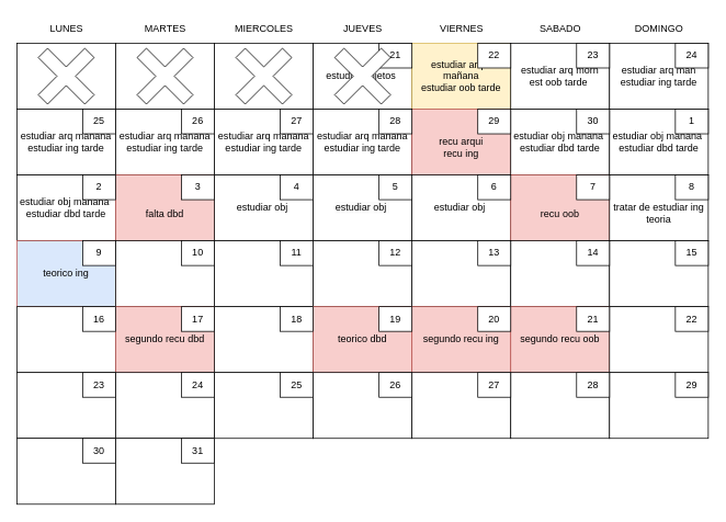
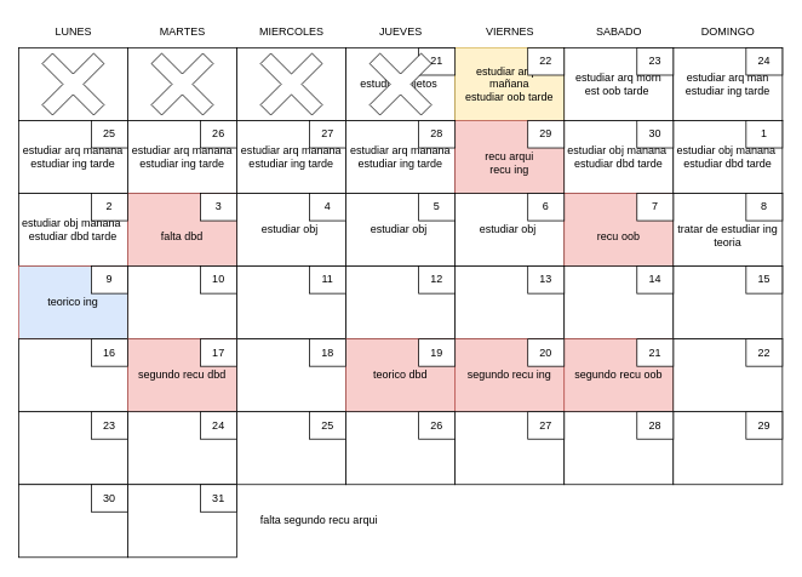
  <mxCell id="0" />
  <mxCell id="1" parent="0" />
  <mxCell id="2" value="" style="rounded=0;whiteSpace=wrap;html=1;" parent="1" vertex="1"><mxGeometry x="20" y="52" width="120" height="80" as="geometry" /></mxCell>
  <mxCell id="3" value="" style="rounded=0;whiteSpace=wrap;html=1;" parent="1" vertex="1"><mxGeometry x="140" y="52" width="120" height="80" as="geometry" /></mxCell>
  <mxCell id="4" value="" style="rounded=0;whiteSpace=wrap;html=1;" parent="1" vertex="1"><mxGeometry x="260" y="52" width="120" height="80" as="geometry" /></mxCell>
  <mxCell id="5" value="estudiar objetos&amp;nbsp;" style="rounded=0;whiteSpace=wrap;html=1;" parent="1" vertex="1"><mxGeometry x="380" y="52" width="120" height="80" as="geometry" /></mxCell>
  <mxCell id="6" value="estudiar arqui mañana&lt;div&gt;estudiar oob tarde&lt;/div&gt;" style="rounded=0;whiteSpace=wrap;html=1;fillColor=#fff2cc;strokeColor=#d6b656;" parent="1" vertex="1"><mxGeometry x="500" y="52" width="120" height="80" as="geometry" /></mxCell>
  <mxCell id="7" value="estudiar arq morn&lt;div&gt;est oob tarde&amp;nbsp;&lt;/div&gt;" style="rounded=0;whiteSpace=wrap;html=1;" parent="1" vertex="1"><mxGeometry x="620" y="52" width="120" height="80" as="geometry" /></mxCell>
  <mxCell id="8" value="estudiar arq mañ&lt;div&gt;estudiar ing tarde&lt;/div&gt;" style="rounded=0;whiteSpace=wrap;html=1;" parent="1" vertex="1"><mxGeometry x="740" y="52" width="120" height="80" as="geometry" /></mxCell>
  <mxCell id="9" value="estudiar arq mañana&lt;div&gt;estudiar ing tarde&lt;/div&gt;" style="rounded=0;whiteSpace=wrap;html=1;" parent="1" vertex="1"><mxGeometry x="20" y="132" width="120" height="80" as="geometry" /></mxCell>
  <mxCell id="10" value="estudiar arq mañana&lt;div&gt;estudiar ing tarde&lt;/div&gt;" style="rounded=0;whiteSpace=wrap;html=1;" parent="1" vertex="1"><mxGeometry x="140" y="132" width="120" height="80" as="geometry" /></mxCell>
  <mxCell id="11" value="estudiar arq mañana&lt;div&gt;estudiar ing tarde&lt;/div&gt;" style="rounded=0;whiteSpace=wrap;html=1;" parent="1" vertex="1"><mxGeometry x="260" y="132" width="120" height="80" as="geometry" /></mxCell>
  <mxCell id="12" value="estudiar arq mañana&lt;div&gt;estudiar ing tarde&lt;/div&gt;" style="rounded=0;whiteSpace=wrap;html=1;" parent="1" vertex="1"><mxGeometry x="380" y="132" width="120" height="80" as="geometry" /></mxCell>
  <mxCell id="13" value="&lt;div&gt;&lt;br&gt;&lt;/div&gt;recu arqui&lt;div&gt;recu ing&lt;/div&gt;" style="rounded=0;whiteSpace=wrap;html=1;fillColor=#f8cecc;strokeColor=#b85450;" parent="1" vertex="1"><mxGeometry x="500" y="132" width="120" height="80" as="geometry" /></mxCell>
  <mxCell id="14" value="estudiar obj mañana&amp;nbsp;&lt;div&gt;estudiar dbd tarde&lt;/div&gt;" style="rounded=0;whiteSpace=wrap;html=1;" parent="1" vertex="1"><mxGeometry x="620" y="132" width="120" height="80" as="geometry" /></mxCell>
  <mxCell id="15" value="estudiar obj mañana&amp;nbsp;&lt;div&gt;estudiar dbd tarde&lt;/div&gt;" style="rounded=0;whiteSpace=wrap;html=1;" parent="1" vertex="1"><mxGeometry x="740" y="132" width="120" height="80" as="geometry" /></mxCell>
  <mxCell id="16" value="estudiar obj mañana&amp;nbsp;&lt;div&gt;estudiar dbd tarde&lt;/div&gt;" style="rounded=0;whiteSpace=wrap;html=1;" parent="1" vertex="1"><mxGeometry x="20" y="212" width="120" height="80" as="geometry" /></mxCell>
  <mxCell id="17" value="&lt;div&gt;&lt;br&gt;&lt;/div&gt;&lt;div&gt;falta dbd&lt;/div&gt;" style="rounded=0;whiteSpace=wrap;html=1;fillColor=#f8cecc;strokeColor=#b85450;" parent="1" vertex="1"><mxGeometry x="140" y="212" width="120" height="80" as="geometry" /></mxCell>
  <mxCell id="18" value="estudiar obj&amp;nbsp;" style="rounded=0;whiteSpace=wrap;html=1;" parent="1" vertex="1"><mxGeometry x="260" y="212" width="120" height="80" as="geometry" /></mxCell>
  <mxCell id="19" value="&lt;span style=&quot;color: rgb(0, 0, 0); font-family: Helvetica; font-size: 12px; font-style: normal; font-variant-ligatures: normal; font-variant-caps: normal; font-weight: 400; letter-spacing: normal; orphans: 2; text-align: center; text-indent: 0px; text-transform: none; widows: 2; word-spacing: 0px; -webkit-text-stroke-width: 0px; white-space: normal; background-color: rgb(251, 251, 251); text-decoration-thickness: initial; text-decoration-style: initial; text-decoration-color: initial; display: inline !important; float: none;&quot;&gt;estudiar obj&amp;nbsp;&lt;/span&gt;" style="rounded=0;whiteSpace=wrap;html=1;" parent="1" vertex="1"><mxGeometry x="380" y="212" width="120" height="80" as="geometry" /></mxCell>
  <mxCell id="20" value="estudiar obj&amp;nbsp;" style="rounded=0;whiteSpace=wrap;html=1;" parent="1" vertex="1"><mxGeometry x="500" y="212" width="120" height="80" as="geometry" /></mxCell>
  <mxCell id="21" value="&lt;div&gt;&lt;br&gt;&lt;/div&gt;&lt;div&gt;recu oob&lt;/div&gt;" style="rounded=0;whiteSpace=wrap;html=1;fillColor=#f8cecc;strokeColor=#b85450;" parent="1" vertex="1"><mxGeometry x="620" y="212" width="120" height="80" as="geometry" /></mxCell>
  <mxCell id="22" value="&lt;div&gt;&lt;br&gt;&lt;/div&gt;tratar de estudiar ing teoria" style="rounded=0;whiteSpace=wrap;html=1;" parent="1" vertex="1"><mxGeometry x="740" y="212" width="120" height="80" as="geometry" /></mxCell>
  <mxCell id="23" value="teorico ing" style="rounded=0;whiteSpace=wrap;html=1;fillColor=#dae8fc;strokeColor=#b85450;" parent="1" vertex="1"><mxGeometry x="20" y="292" width="120" height="80" as="geometry" /></mxCell>
  <mxCell id="24" value="" style="rounded=0;whiteSpace=wrap;html=1;" parent="1" vertex="1"><mxGeometry x="140" y="292" width="120" height="80" as="geometry" /></mxCell>
  <mxCell id="25" value="" style="rounded=0;whiteSpace=wrap;html=1;" parent="1" vertex="1"><mxGeometry x="260" y="292" width="120" height="80" as="geometry" /></mxCell>
  <mxCell id="26" value="" style="rounded=0;whiteSpace=wrap;html=1;" parent="1" vertex="1"><mxGeometry x="380" y="292" width="120" height="80" as="geometry" /></mxCell>
  <mxCell id="27" value="" style="rounded=0;whiteSpace=wrap;html=1;" parent="1" vertex="1"><mxGeometry x="500" y="292" width="120" height="80" as="geometry" /></mxCell>
  <mxCell id="28" value="" style="rounded=0;whiteSpace=wrap;html=1;" parent="1" vertex="1"><mxGeometry x="620" y="292" width="120" height="80" as="geometry" /></mxCell>
  <mxCell id="29" value="" style="rounded=0;whiteSpace=wrap;html=1;" parent="1" vertex="1"><mxGeometry x="740" y="292" width="120" height="80" as="geometry" /></mxCell>
  <mxCell id="30" value="" style="rounded=0;whiteSpace=wrap;html=1;" parent="1" vertex="1"><mxGeometry x="20" y="372" width="120" height="80" as="geometry" /></mxCell>
  <mxCell id="31" value="segundo recu dbd" style="rounded=0;whiteSpace=wrap;html=1;fillColor=#f8cecc;strokeColor=#b85450;" parent="1" vertex="1"><mxGeometry x="140" y="372" width="120" height="80" as="geometry" /></mxCell>
  <mxCell id="32" value="" style="rounded=0;whiteSpace=wrap;html=1;" parent="1" vertex="1"><mxGeometry x="260" y="372" width="120" height="80" as="geometry" /></mxCell>
  <mxCell id="33" value="teorico dbd" style="rounded=0;whiteSpace=wrap;html=1;fillColor=#f8cecc;strokeColor=#b85450;" parent="1" vertex="1"><mxGeometry x="380" y="372" width="120" height="80" as="geometry" /></mxCell>
  <mxCell id="34" value="segundo recu ing" style="rounded=0;whiteSpace=wrap;html=1;fillColor=#f8cecc;strokeColor=#b85450;" parent="1" vertex="1"><mxGeometry x="500" y="372" width="120" height="80" as="geometry" /></mxCell>
  <mxCell id="35" value="segundo recu oob" style="rounded=0;whiteSpace=wrap;html=1;fillColor=#f8cecc;strokeColor=#b85450;" parent="1" vertex="1"><mxGeometry x="620" y="372" width="120" height="80" as="geometry" /></mxCell>
  <mxCell id="36" value="" style="rounded=0;whiteSpace=wrap;html=1;" parent="1" vertex="1"><mxGeometry x="740" y="372" width="120" height="80" as="geometry" /></mxCell>
  <mxCell id="37" value="" style="rounded=0;whiteSpace=wrap;html=1;" parent="1" vertex="1"><mxGeometry x="20" y="452" width="120" height="80" as="geometry" /></mxCell>
  <mxCell id="38" value="" style="rounded=0;whiteSpace=wrap;html=1;" parent="1" vertex="1"><mxGeometry x="140" y="452" width="120" height="80" as="geometry" /></mxCell>
  <mxCell id="39" value="" style="rounded=0;whiteSpace=wrap;html=1;" parent="1" vertex="1"><mxGeometry x="260" y="452" width="120" height="80" as="geometry" /></mxCell>
  <mxCell id="40" value="" style="rounded=0;whiteSpace=wrap;html=1;" parent="1" vertex="1"><mxGeometry x="380" y="452" width="120" height="80" as="geometry" /></mxCell>
  <mxCell id="41" value="" style="rounded=0;whiteSpace=wrap;html=1;" parent="1" vertex="1"><mxGeometry x="500" y="452" width="120" height="80" as="geometry" /></mxCell>
  <mxCell id="42" value="" style="rounded=0;whiteSpace=wrap;html=1;" parent="1" vertex="1"><mxGeometry x="620" y="452" width="120" height="80" as="geometry" /></mxCell>
  <mxCell id="43" value="" style="rounded=0;whiteSpace=wrap;html=1;" parent="1" vertex="1"><mxGeometry x="740" y="452" width="120" height="80" as="geometry" /></mxCell>
  <mxCell id="44" value="" style="rounded=0;whiteSpace=wrap;html=1;" parent="1" vertex="1"><mxGeometry x="20" y="532" width="120" height="80" as="geometry" /></mxCell>
  <mxCell id="45" value="" style="rounded=0;whiteSpace=wrap;html=1;" parent="1" vertex="1"><mxGeometry x="140" y="532" width="120" height="80" as="geometry" /></mxCell>
  <mxCell id="46" value="21" style="rounded=0;whiteSpace=wrap;html=1;" parent="1" vertex="1"><mxGeometry x="460" y="52" width="40" height="30" as="geometry" /></mxCell>
  <mxCell id="47" value="22" style="rounded=0;whiteSpace=wrap;html=1;" parent="1" vertex="1"><mxGeometry x="580" y="52" width="40" height="30" as="geometry" /></mxCell>
  <mxCell id="48" value="23" style="rounded=0;whiteSpace=wrap;html=1;" parent="1" vertex="1"><mxGeometry x="700" y="52" width="40" height="30" as="geometry" /></mxCell>
  <mxCell id="49" value="24" style="rounded=0;whiteSpace=wrap;html=1;" parent="1" vertex="1"><mxGeometry x="820" y="52" width="40" height="30" as="geometry" /></mxCell>
  <mxCell id="50" value="28" style="rounded=0;whiteSpace=wrap;html=1;" parent="1" vertex="1"><mxGeometry x="460" y="132" width="40" height="30" as="geometry" /></mxCell>
  <mxCell id="51" value="29" style="rounded=0;whiteSpace=wrap;html=1;" parent="1" vertex="1"><mxGeometry x="580" y="132" width="40" height="30" as="geometry" /></mxCell>
  <mxCell id="52" value="30" style="rounded=0;whiteSpace=wrap;html=1;" parent="1" vertex="1"><mxGeometry x="700" y="132" width="40" height="30" as="geometry" /></mxCell>
  <mxCell id="53" value="1" style="rounded=0;whiteSpace=wrap;html=1;" parent="1" vertex="1"><mxGeometry x="820" y="132" width="40" height="30" as="geometry" /></mxCell>
  <mxCell id="54" value="27" style="rounded=0;whiteSpace=wrap;html=1;" parent="1" vertex="1"><mxGeometry x="340" y="132" width="40" height="30" as="geometry" /></mxCell>
  <mxCell id="55" value="26" style="rounded=0;whiteSpace=wrap;html=1;" parent="1" vertex="1"><mxGeometry x="220" y="132" width="40" height="30" as="geometry" /></mxCell>
  <mxCell id="56" value="25" style="rounded=0;whiteSpace=wrap;html=1;" parent="1" vertex="1"><mxGeometry x="100" y="132" width="40" height="30" as="geometry" /></mxCell>
  <mxCell id="57" value="5" style="rounded=0;whiteSpace=wrap;html=1;" parent="1" vertex="1"><mxGeometry x="460" y="212" width="40" height="30" as="geometry" /></mxCell>
  <mxCell id="58" value="6" style="rounded=0;whiteSpace=wrap;html=1;" parent="1" vertex="1"><mxGeometry x="580" y="212" width="40" height="30" as="geometry" /></mxCell>
  <mxCell id="59" value="7" style="rounded=0;whiteSpace=wrap;html=1;" parent="1" vertex="1"><mxGeometry x="700" y="212" width="40" height="30" as="geometry" /></mxCell>
  <mxCell id="60" value="8" style="rounded=0;whiteSpace=wrap;html=1;" parent="1" vertex="1"><mxGeometry x="820" y="212" width="40" height="30" as="geometry" /></mxCell>
  <mxCell id="61" value="4" style="rounded=0;whiteSpace=wrap;html=1;" parent="1" vertex="1"><mxGeometry x="340" y="212" width="40" height="30" as="geometry" /></mxCell>
  <mxCell id="62" value="3" style="rounded=0;whiteSpace=wrap;html=1;" parent="1" vertex="1"><mxGeometry x="220" y="212" width="40" height="30" as="geometry" /></mxCell>
  <mxCell id="63" value="2" style="rounded=0;whiteSpace=wrap;html=1;" parent="1" vertex="1"><mxGeometry x="100" y="212" width="40" height="30" as="geometry" /></mxCell>
  <mxCell id="64" value="12" style="rounded=0;whiteSpace=wrap;html=1;" parent="1" vertex="1"><mxGeometry x="460" y="292" width="40" height="30" as="geometry" /></mxCell>
  <mxCell id="65" value="13" style="rounded=0;whiteSpace=wrap;html=1;" parent="1" vertex="1"><mxGeometry x="580" y="292" width="40" height="30" as="geometry" /></mxCell>
  <mxCell id="66" value="14" style="rounded=0;whiteSpace=wrap;html=1;" parent="1" vertex="1"><mxGeometry x="700" y="292" width="40" height="30" as="geometry" /></mxCell>
  <mxCell id="67" value="15" style="rounded=0;whiteSpace=wrap;html=1;" parent="1" vertex="1"><mxGeometry x="820" y="292" width="40" height="30" as="geometry" /></mxCell>
  <mxCell id="68" value="11" style="rounded=0;whiteSpace=wrap;html=1;" parent="1" vertex="1"><mxGeometry x="340" y="292" width="40" height="30" as="geometry" /></mxCell>
  <mxCell id="69" value="10" style="rounded=0;whiteSpace=wrap;html=1;" parent="1" vertex="1"><mxGeometry x="220" y="292" width="40" height="30" as="geometry" /></mxCell>
  <mxCell id="70" value="9" style="rounded=0;whiteSpace=wrap;html=1;" parent="1" vertex="1"><mxGeometry x="100" y="292" width="40" height="30" as="geometry" /></mxCell>
  <mxCell id="71" value="19" style="rounded=0;whiteSpace=wrap;html=1;" parent="1" vertex="1"><mxGeometry x="460" y="372" width="40" height="30" as="geometry" /></mxCell>
  <mxCell id="72" value="20" style="rounded=0;whiteSpace=wrap;html=1;" parent="1" vertex="1"><mxGeometry x="580" y="372" width="40" height="30" as="geometry" /></mxCell>
  <mxCell id="73" value="21" style="rounded=0;whiteSpace=wrap;html=1;" parent="1" vertex="1"><mxGeometry x="700" y="372" width="40" height="30" as="geometry" /></mxCell>
  <mxCell id="74" value="22" style="rounded=0;whiteSpace=wrap;html=1;" parent="1" vertex="1"><mxGeometry x="820" y="372" width="40" height="30" as="geometry" /></mxCell>
  <mxCell id="75" value="18" style="rounded=0;whiteSpace=wrap;html=1;" parent="1" vertex="1"><mxGeometry x="340" y="372" width="40" height="30" as="geometry" /></mxCell>
  <mxCell id="76" value="17" style="rounded=0;whiteSpace=wrap;html=1;" parent="1" vertex="1"><mxGeometry x="220" y="372" width="40" height="30" as="geometry" /></mxCell>
  <mxCell id="77" value="16" style="rounded=0;whiteSpace=wrap;html=1;" parent="1" vertex="1"><mxGeometry x="100" y="372" width="40" height="30" as="geometry" /></mxCell>
  <mxCell id="78" value="26" style="rounded=0;whiteSpace=wrap;html=1;" parent="1" vertex="1"><mxGeometry x="460" y="452" width="40" height="30" as="geometry" /></mxCell>
  <mxCell id="79" value="27" style="rounded=0;whiteSpace=wrap;html=1;" parent="1" vertex="1"><mxGeometry x="580" y="452" width="40" height="30" as="geometry" /></mxCell>
  <mxCell id="80" value="28" style="rounded=0;whiteSpace=wrap;html=1;" parent="1" vertex="1"><mxGeometry x="700" y="452" width="40" height="30" as="geometry" /></mxCell>
  <mxCell id="81" value="29" style="rounded=0;whiteSpace=wrap;html=1;" parent="1" vertex="1"><mxGeometry x="820" y="452" width="40" height="30" as="geometry" /></mxCell>
  <mxCell id="82" value="25" style="rounded=0;whiteSpace=wrap;html=1;" parent="1" vertex="1"><mxGeometry x="340" y="452" width="40" height="30" as="geometry" /></mxCell>
  <mxCell id="83" value="24" style="rounded=0;whiteSpace=wrap;html=1;" parent="1" vertex="1"><mxGeometry x="220" y="452" width="40" height="30" as="geometry" /></mxCell>
  <mxCell id="84" value="23" style="rounded=0;whiteSpace=wrap;html=1;" parent="1" vertex="1"><mxGeometry x="100" y="452" width="40" height="30" as="geometry" /></mxCell>
  <mxCell id="85" value="31" style="rounded=0;whiteSpace=wrap;html=1;" parent="1" vertex="1"><mxGeometry x="220" y="532" width="40" height="30" as="geometry" /></mxCell>
  <mxCell id="86" value="30" style="rounded=0;whiteSpace=wrap;html=1;" parent="1" vertex="1"><mxGeometry x="100" y="532" width="40" height="30" as="geometry" /></mxCell>
  <mxCell id="87" value="" style="shape=cross;whiteSpace=wrap;html=1;rotation=-45;" parent="1" vertex="1"><mxGeometry x="40" y="52" width="80" height="80" as="geometry" /></mxCell>
  <mxCell id="88" value="" style="shape=cross;whiteSpace=wrap;html=1;rotation=-45;" parent="1" vertex="1"><mxGeometry x="160" y="52" width="80" height="80" as="geometry" /></mxCell>
  <mxCell id="89" value="" style="shape=cross;whiteSpace=wrap;html=1;rotation=-45;" parent="1" vertex="1"><mxGeometry x="280" y="52" width="80" height="80" as="geometry" /></mxCell>
  <mxCell id="90" value="LUNES" style="text;html=1;align=center;verticalAlign=middle;resizable=0;points=[];autosize=1;strokeColor=none;fillColor=none;" parent="1" vertex="1"><mxGeometry x="50" y="20" width="60" height="30" as="geometry" /></mxCell>
  <mxCell id="91" value="MARTES" style="text;html=1;align=center;verticalAlign=middle;resizable=0;points=[];autosize=1;strokeColor=none;fillColor=none;" parent="1" vertex="1"><mxGeometry x="165" y="20" width="70" height="30" as="geometry" /></mxCell>
  <mxCell id="92" value="MIERCOLES" style="text;html=1;align=center;verticalAlign=middle;resizable=0;points=[];autosize=1;strokeColor=none;fillColor=none;" parent="1" vertex="1"><mxGeometry x="275" y="20" width="90" height="30" as="geometry" /></mxCell>
  <mxCell id="93" value="JUEVES" style="text;html=1;align=center;verticalAlign=middle;resizable=0;points=[];autosize=1;strokeColor=none;fillColor=none;" parent="1" vertex="1"><mxGeometry x="405" y="20" width="70" height="30" as="geometry" /></mxCell>
  <mxCell id="94" value="VIERNES" style="text;html=1;align=center;verticalAlign=middle;resizable=0;points=[];autosize=1;strokeColor=none;fillColor=none;" parent="1" vertex="1"><mxGeometry x="520" y="20" width="80" height="30" as="geometry" /></mxCell>
  <mxCell id="95" value="SABADO" style="text;html=1;align=center;verticalAlign=middle;resizable=0;points=[];autosize=1;strokeColor=none;fillColor=none;" parent="1" vertex="1"><mxGeometry x="645" y="20" width="70" height="30" as="geometry" /></mxCell>
  <mxCell id="96" value="DOMINGO" style="text;html=1;align=center;verticalAlign=middle;resizable=0;points=[];autosize=1;strokeColor=none;fillColor=none;" parent="1" vertex="1"><mxGeometry x="760" y="20" width="80" height="30" as="geometry" /></mxCell>
+ <mxCell id="97" value="falta segundo recu arqui" style="text;html=1;align=center;verticalAlign=middle;resizable=0;points=[];autosize=1;strokeColor=none;fillColor=none;" parent="1" vertex="1"><mxGeometry x="275" y="557" width="150" height="30" as="geometry" /></mxCell>
  <mxCell id="98" value="" style="shape=cross;whiteSpace=wrap;html=1;rotation=-45;" vertex="1" parent="1"><mxGeometry x="400" y="52" width="80" height="80" as="geometry" /></mxCell>
